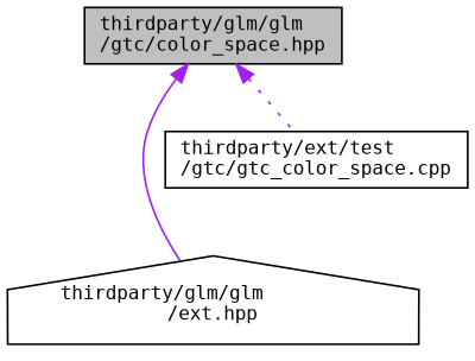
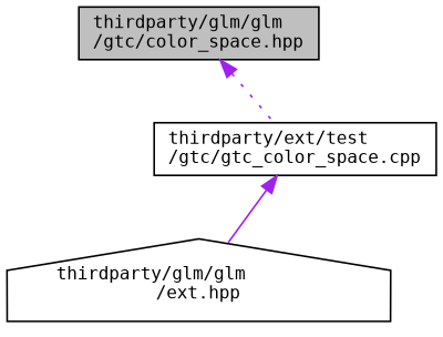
  digraph {
    fontname="DejaVu Sans Mono"
    node [color=black fillcolor=white fontname="DejaVu Sans Mono" fontsize=10 shape=box style=filled]
    edge [color=purple dir=back fontname="DejaVu Sans Mono" fontsize=10 labelfontname=Helvetica labelfontsize=10]
    n1 [fillcolor=grey75 fontcolor=black height=0.2 label="thirdparty/glm/glm\l/gtc/color_space.hpp" width=0.4]
    n2 [height=0.2 label="thirdparty/glm/glm\l/ext.hpp" shape=house width=0.4]
    n3 [height=0.2 label="thirdparty/ext/test\l/gtc/gtc_color_space.cpp" width=0.4]
-   n1 -> n2 [style=solid]
+   n3 -> n2 [style=solid]
    n1 -> n3 [style=dotted]
  }
